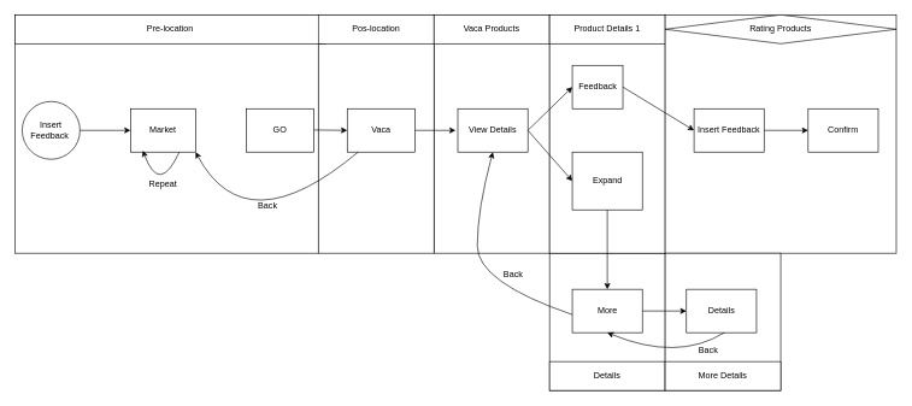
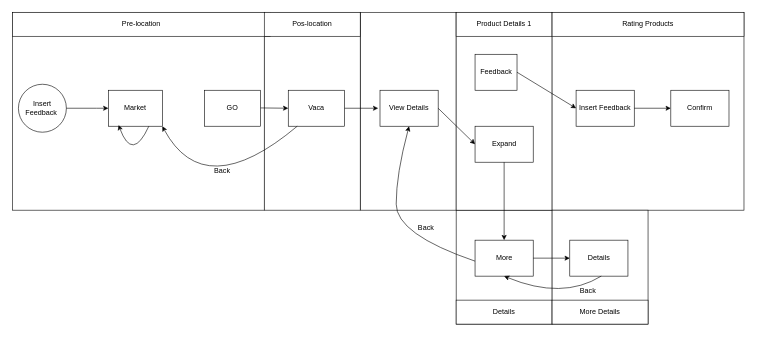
  <mxCell id="0" />
  <mxCell id="1" parent="0" />
  <mxCell id="2" value="" style="rounded=0;whiteSpace=wrap;html=1;" parent="1" vertex="1"><mxGeometry x="760" y="350" width="160" height="190" as="geometry" /></mxCell>
  <mxCell id="3" value="" style="rounded=0;whiteSpace=wrap;html=1;" parent="1" vertex="1"><mxGeometry x="600" y="20" width="160" height="330" as="geometry" /></mxCell>
  <mxCell id="4" value="" style="rounded=0;whiteSpace=wrap;html=1;" parent="1" vertex="1"><mxGeometry y="20" width="420" height="330" as="geometry" x="20" /></mxCell>
  <mxCell id="5" value="" style="rounded=0;whiteSpace=wrap;html=1;" parent="1" vertex="1"><mxGeometry x="440" y="20" width="160" height="330" as="geometry" /></mxCell>
  <mxCell id="6" value="Pre-location" style="rounded=0;whiteSpace=wrap;html=1;" parent="1" vertex="1"><mxGeometry y="20" width="430" height="40" as="geometry" x="20" /></mxCell>
  <mxCell id="7" value="Pos-location" style="rounded=0;whiteSpace=wrap;html=1;" parent="1" vertex="1"><mxGeometry x="440" y="20" width="160" height="40" as="geometry" /></mxCell>
  <mxCell id="8" value="Insert&lt;div&gt;Feedback&amp;nbsp;&lt;/div&gt;" style="ellipse;whiteSpace=wrap;html=1;aspect=fixed;" parent="1" vertex="1"><mxGeometry x="30" y="140" width="80" height="80" as="geometry" /></mxCell>
  <mxCell id="9" value="" style="endArrow=classic;html=1;rounded=0;exitX=1;exitY=0.5;exitDx=0;exitDy=0;entryX=0;entryY=0.5;entryDx=0;entryDy=0;" parent="1" source="8" target="10" edge="1"><mxGeometry width="50" height="50" relative="1" as="geometry"><mxPoint x="410" y="130" as="sourcePoint" /><mxPoint x="460" y="80" as="targetPoint" /><Array as="points"><mxPoint x="160" y="180" /></Array></mxGeometry></mxCell>
  <mxCell id="10" value="Market" style="rounded=0;whiteSpace=wrap;html=1;" parent="1" vertex="1"><mxGeometry x="180" y="150" width="90" height="60" as="geometry" /></mxCell>
  <mxCell id="11" value="" style="curved=1;endArrow=classic;html=1;rounded=0;exitX=0.75;exitY=1;exitDx=0;exitDy=0;entryX=0.189;entryY=0.967;entryDx=0;entryDy=0;entryPerimeter=0;" parent="1" source="10" target="10" edge="1"><mxGeometry width="50" height="50" relative="1" as="geometry"><mxPoint x="410" y="130" as="sourcePoint" /><mxPoint x="460" y="80" as="targetPoint" /><Array as="points"><mxPoint x="220" y="270" /></Array></mxGeometry></mxCell>
- <mxCell id="12" value="Repeat" style="text;html=1;align=center;verticalAlign=middle;whiteSpace=wrap;rounded=0;" parent="1" vertex="1"><mxGeometry x="195" y="240" width="60" height="30" as="geometry" /></mxCell>
  <mxCell id="13" value="GO" style="rounded=0;whiteSpace=wrap;html=1;" parent="1" vertex="1"><mxGeometry x="340" y="150" width="94" height="60" as="geometry" /></mxCell>
  <mxCell id="14" value="Vaca" style="rounded=0;whiteSpace=wrap;html=1;" parent="1" vertex="1"><mxGeometry x="480" y="150" width="94" height="60" as="geometry" /></mxCell>
  <mxCell id="15" value="" style="endArrow=classic;html=1;rounded=0;exitX=1;exitY=0.5;exitDx=0;exitDy=0;" parent="1" source="14" edge="1"><mxGeometry width="50" height="50" relative="1" as="geometry"><mxPoint x="580" y="180" as="sourcePoint" /><mxPoint x="630" y="180" as="targetPoint" /><Array as="points" /></mxGeometry></mxCell>
  <mxCell id="16" value="" style="curved=1;endArrow=classic;html=1;rounded=0;exitX=0.5;exitY=1;exitDx=0;exitDy=0;entryX=1;entryY=1;entryDx=0;entryDy=0;" parent="1" edge="1" target="10"><mxGeometry width="50" height="50" relative="1" as="geometry"><mxPoint x="495" y="210" as="sourcePoint" /><mxPoint x="70" y="220" as="targetPoint" /><Array as="points"><mxPoint x="340" y="340" /></Array></mxGeometry></mxCell>
  <mxCell id="17" value="Back" style="text;html=1;align=center;verticalAlign=middle;whiteSpace=wrap;rounded=0;" parent="1" vertex="1"><mxGeometry x="340" y="270" width="60" height="30" as="geometry" /></mxCell>
  <mxCell id="18" value="" style="endArrow=classic;html=1;rounded=0;exitX=1;exitY=0.5;exitDx=0;exitDy=0;" parent="1" edge="1"><mxGeometry width="50" height="50" relative="1" as="geometry"><mxPoint x="434" y="179.5" as="sourcePoint" /><mxPoint x="480" y="180" as="targetPoint" /><Array as="points" /></mxGeometry></mxCell>
- <mxCell id="19" value="Vaca Products" style="rounded=0;whiteSpace=wrap;html=1;" parent="1" vertex="1"><mxGeometry x="600" y="20" width="160" height="40" as="geometry" /></mxCell>
  <mxCell id="20" value="View Details" style="rounded=0;whiteSpace=wrap;html=1;" parent="1" vertex="1"><mxGeometry x="633" y="150" width="97" height="60" as="geometry" /></mxCell>
  <mxCell id="21" value="" style="rounded=0;whiteSpace=wrap;html=1;" parent="1" vertex="1"><mxGeometry x="760" y="20" width="160" height="330" as="geometry" /></mxCell>
  <mxCell id="22" value="Product Details 1" style="rounded=0;whiteSpace=wrap;html=1;" parent="1" vertex="1"><mxGeometry x="760" y="20" width="160" height="40" as="geometry" /></mxCell>
  <mxCell id="23" value="" style="endArrow=classic;html=1;rounded=0;exitX=1;exitY=0.5;exitDx=0;exitDy=0;entryX=0;entryY=0.5;entryDx=0;entryDy=0;" parent="1" target="24" edge="1"><mxGeometry width="50" height="50" relative="1" as="geometry"><mxPoint x="730" y="180" as="sourcePoint" /><mxPoint x="786" y="180" as="targetPoint" /><Array as="points" /></mxGeometry></mxCell>
- <mxCell id="24" value="Expand" style="rounded=0;whiteSpace=wrap;html=1;" parent="1" vertex="1"><mxGeometry x="791.5" y="210" width="97" height="80" as="geometry" /></mxCell>
- <mxCell id="25" value="" style="endArrow=classic;html=1;rounded=0;exitX=1;exitY=0.5;exitDx=0;exitDy=0;entryX=0;entryY=0.5;entryDx=0;entryDy=0;" parent="1" source="20" target="26" edge="1"><mxGeometry width="50" height="50" relative="1" as="geometry"><mxPoint x="584" y="190" as="sourcePoint" /><mxPoint x="640" y="190" as="targetPoint" /><Array as="points" /></mxGeometry></mxCell>
+ <mxCell id="24" value="Expand" style="rounded=0;whiteSpace=wrap;html=1;" parent="1" vertex="1"><mxGeometry x="791.5" y="210" width="97" height="60" as="geometry" /></mxCell>
  <mxCell id="26" value="Feedback" style="rounded=0;whiteSpace=wrap;html=1;" parent="1" vertex="1"><mxGeometry x="791.5" y="90" width="70" height="60" as="geometry" /></mxCell>
  <mxCell id="27" value="" style="endArrow=classic;html=1;rounded=0;exitX=0.5;exitY=1;exitDx=0;exitDy=0;" parent="1" source="24" edge="1"><mxGeometry width="50" height="50" relative="1" as="geometry"><mxPoint x="740" y="190" as="sourcePoint" /><mxPoint x="840" y="400" as="targetPoint" /><Array as="points" /></mxGeometry></mxCell>
  <mxCell id="28" value="Details" style="rounded=0;whiteSpace=wrap;html=1;" parent="1" vertex="1"><mxGeometry x="760" y="500" width="160" height="40" as="geometry" /></mxCell>
  <mxCell id="29" value="More" style="rounded=0;whiteSpace=wrap;html=1;" parent="1" vertex="1"><mxGeometry x="791.5" y="400" width="97" height="60" as="geometry" /></mxCell>
  <mxCell id="30" value="" style="curved=1;endArrow=classic;html=1;rounded=0;exitX=0;exitY=0.5;exitDx=0;exitDy=0;entryX=0.5;entryY=1;entryDx=0;entryDy=0;" parent="1" target="20" edge="1"><mxGeometry width="50" height="50" relative="1" as="geometry"><mxPoint x="791.5" y="435" as="sourcePoint" /><mxPoint x="791.5" y="260" as="targetPoint" /><Array as="points"><mxPoint x="660" y="390" /><mxPoint x="660" y="290" /></Array></mxGeometry></mxCell>
  <mxCell id="31" value="Back" style="text;html=1;align=center;verticalAlign=middle;whiteSpace=wrap;rounded=0;" parent="1" vertex="1"><mxGeometry x="680" y="365" width="60" height="30" as="geometry" /></mxCell>
  <mxCell id="32" value="" style="rounded=0;whiteSpace=wrap;html=1;" parent="1" vertex="1"><mxGeometry x="920" y="20" width="320" height="330" as="geometry" /></mxCell>
- <mxCell id="33" value="Rating Products" style="rhombus;whiteSpace=wrap;html=1;" parent="1" vertex="1"><mxGeometry x="920" y="20" width="320" height="40" as="geometry" /></mxCell>
+ <mxCell id="33" value="Rating Products" style="rounded=0;whiteSpace=wrap;html=1;" parent="1" vertex="1"><mxGeometry x="920" y="20" width="320" height="40" as="geometry" /></mxCell>
  <mxCell id="34" value="" style="endArrow=classic;html=1;rounded=0;exitX=1;exitY=0.5;exitDx=0;exitDy=0;entryX=0;entryY=0.5;entryDx=0;entryDy=0;" parent="1" source="26" edge="1"><mxGeometry width="50" height="50" relative="1" as="geometry"><mxPoint x="888.5" y="180" as="sourcePoint" /><mxPoint x="960" y="180" as="targetPoint" /><Array as="points" /></mxGeometry></mxCell>
  <mxCell id="35" value="Insert Feedback" style="rounded=0;whiteSpace=wrap;html=1;" parent="1" vertex="1"><mxGeometry x="960" y="150" width="97" height="60" as="geometry" /></mxCell>
  <mxCell id="36" value="" style="rounded=0;whiteSpace=wrap;html=1;" parent="1" vertex="1"><mxGeometry x="920" y="350" width="160" height="190" as="geometry" /></mxCell>
  <mxCell id="37" value="More Details" style="rounded=0;whiteSpace=wrap;html=1;" parent="1" vertex="1"><mxGeometry x="920" y="500" width="160" height="40" as="geometry" /></mxCell>
  <mxCell id="38" value="" style="endArrow=classic;html=1;rounded=0;exitX=1;exitY=0.5;exitDx=0;exitDy=0;entryX=0;entryY=0.5;entryDx=0;entryDy=0;" parent="1" target="39" edge="1"><mxGeometry width="50" height="50" relative="1" as="geometry"><mxPoint x="888.5" y="430" as="sourcePoint" /><mxPoint x="798" y="500" as="targetPoint" /><Array as="points" /></mxGeometry></mxCell>
  <mxCell id="39" value="Details" style="rounded=0;whiteSpace=wrap;html=1;" parent="1" vertex="1"><mxGeometry x="949.5" y="400" width="97" height="60" as="geometry" /></mxCell>
  <mxCell id="40" value="" style="curved=1;endArrow=classic;html=1;rounded=0;exitX=0.5;exitY=1;exitDx=0;exitDy=0;entryX=0.5;entryY=1;entryDx=0;entryDy=0;" parent="1" target="29" edge="1"><mxGeometry width="50" height="50" relative="1" as="geometry"><mxPoint x="1002" y="460" as="sourcePoint" /><mxPoint x="847" y="470" as="targetPoint" /><Array as="points"><mxPoint x="937" y="500" /></Array></mxGeometry></mxCell>
  <mxCell id="41" value="Back" style="text;html=1;align=center;verticalAlign=middle;whiteSpace=wrap;rounded=0;" parent="1" vertex="1"><mxGeometry x="949.5" y="470" width="60" height="30" as="geometry" /></mxCell>
  <mxCell id="42" value="" style="endArrow=classic;html=1;rounded=0;exitX=1;exitY=0.5;exitDx=0;exitDy=0;entryX=0;entryY=0.5;entryDx=0;entryDy=0;" parent="1" target="43" edge="1"><mxGeometry width="50" height="50" relative="1" as="geometry"><mxPoint x="1057" y="180" as="sourcePoint" /><mxPoint x="966.5" y="250" as="targetPoint" /><Array as="points" /></mxGeometry></mxCell>
  <mxCell id="43" value="Confirm" style="rounded=0;whiteSpace=wrap;html=1;" parent="1" vertex="1"><mxGeometry x="1118" y="150" width="97" height="60" as="geometry" /></mxCell>
